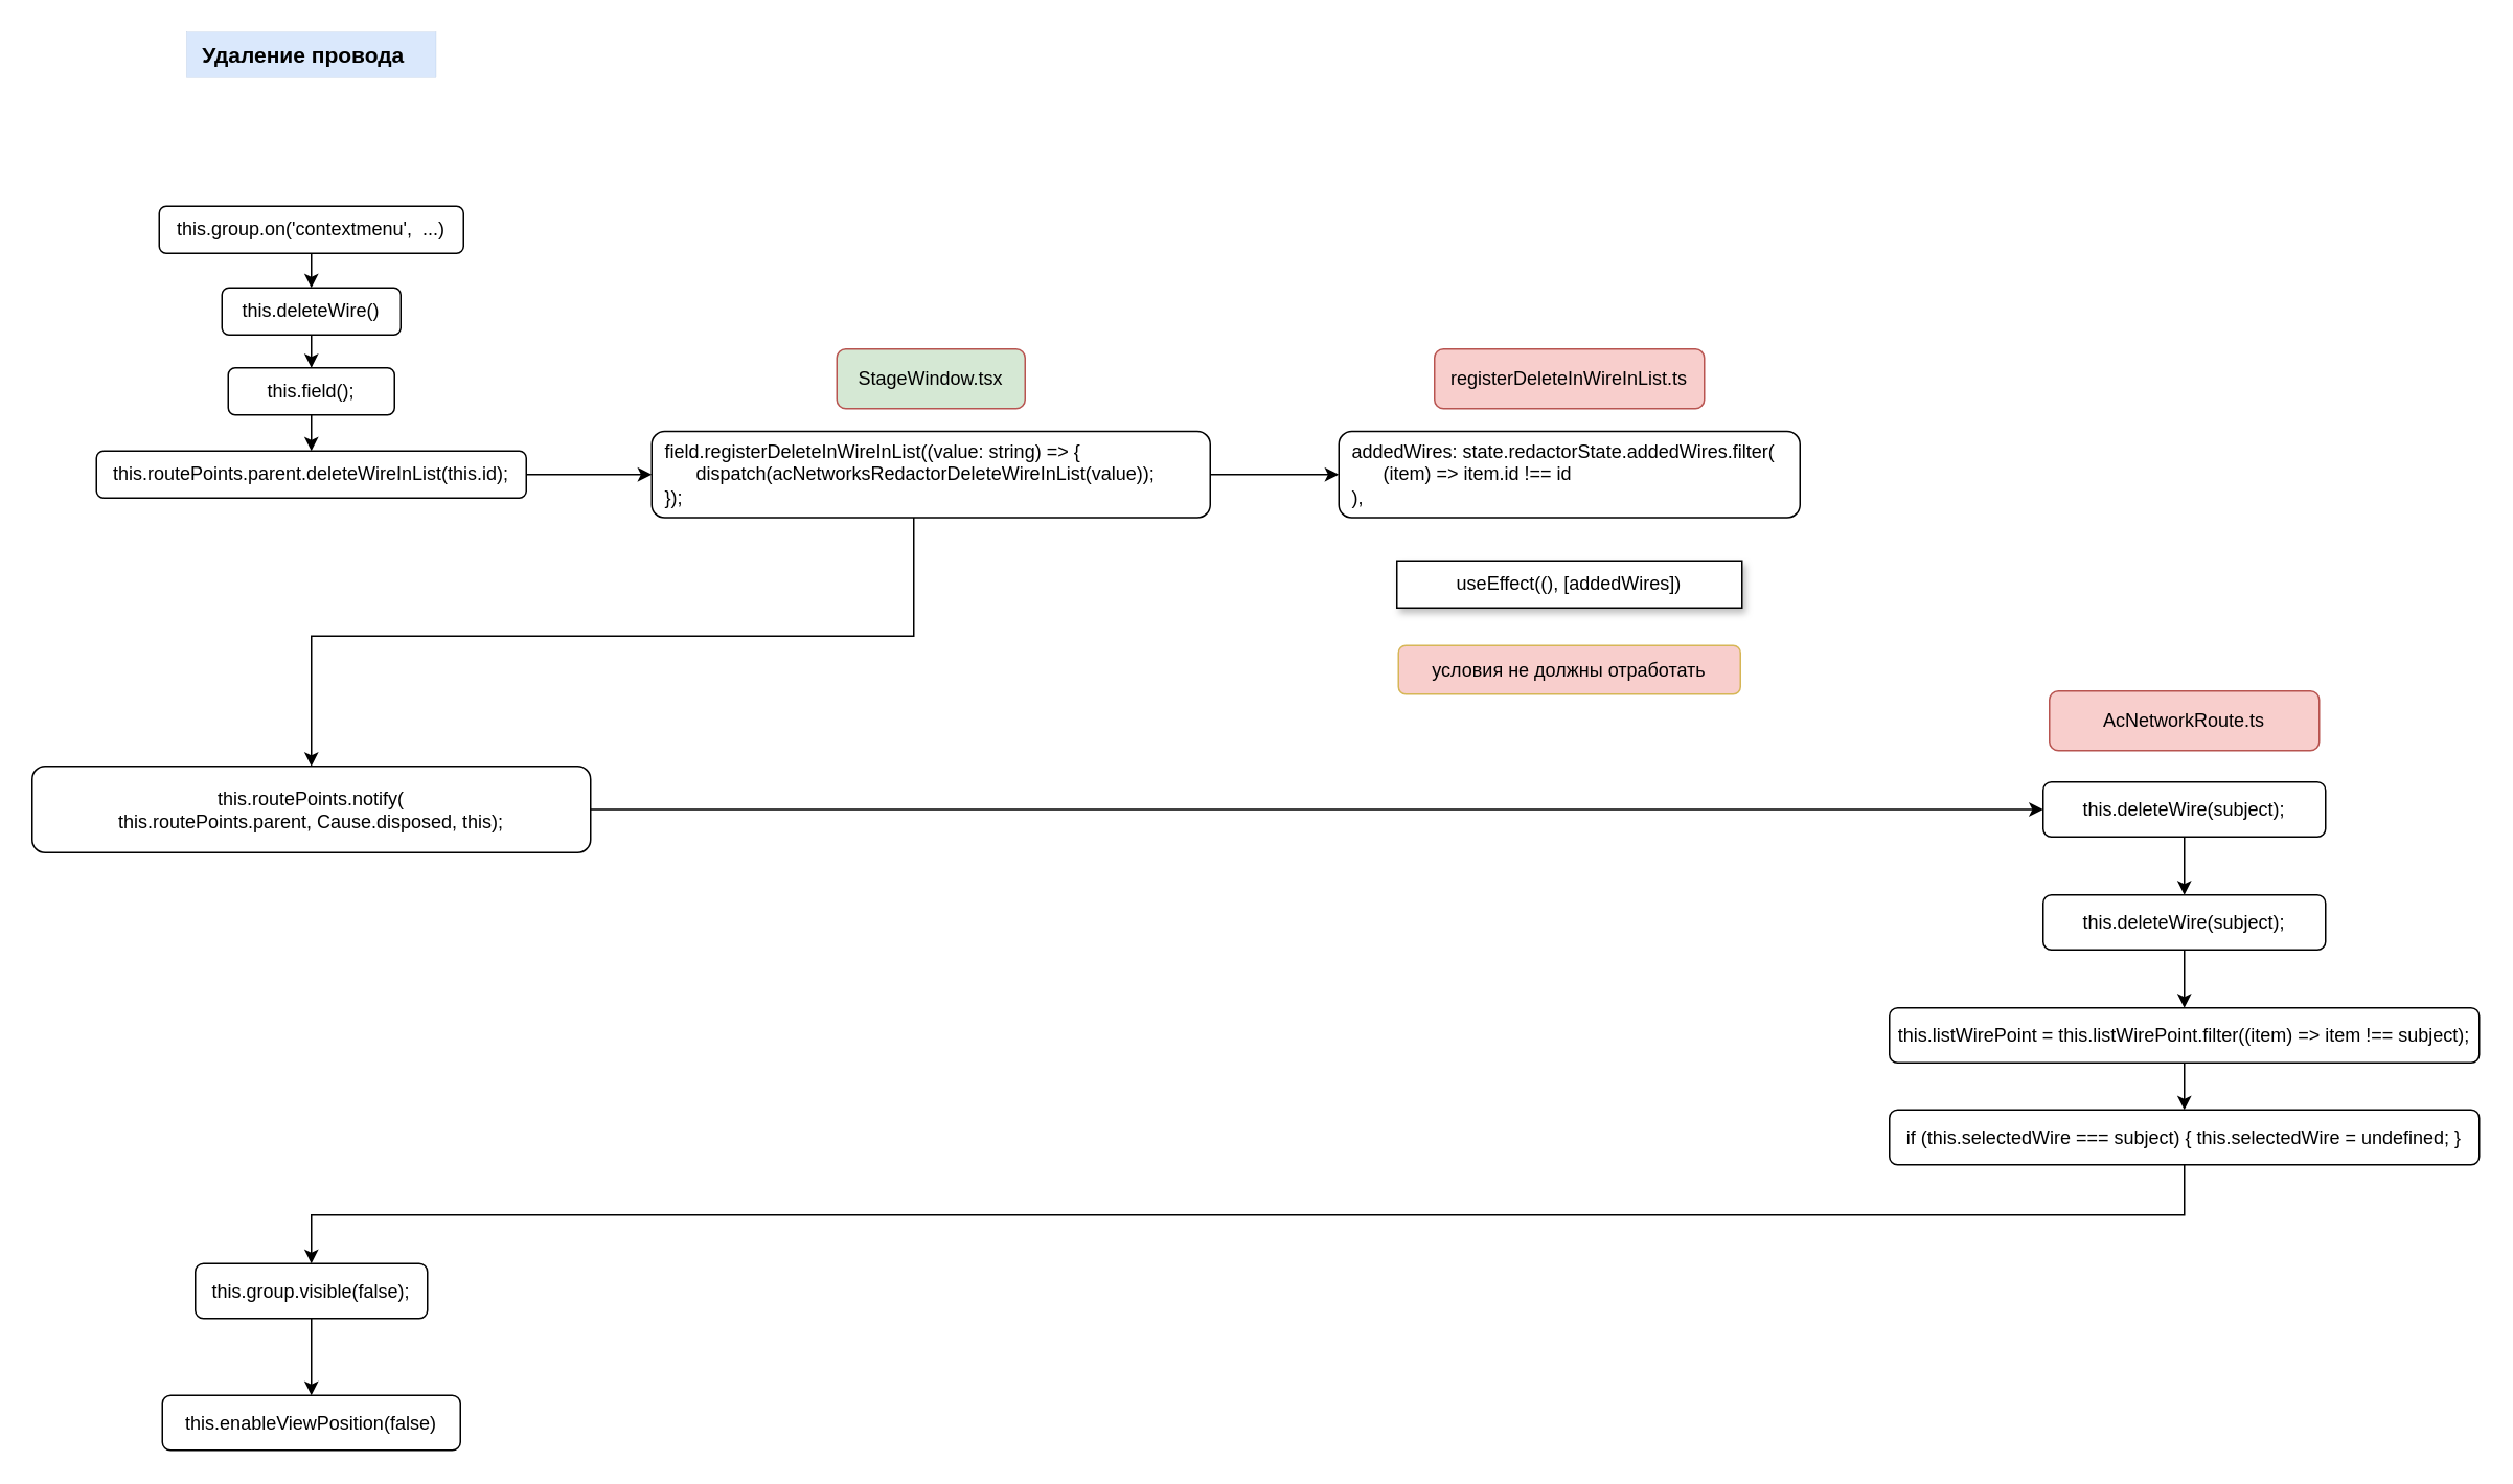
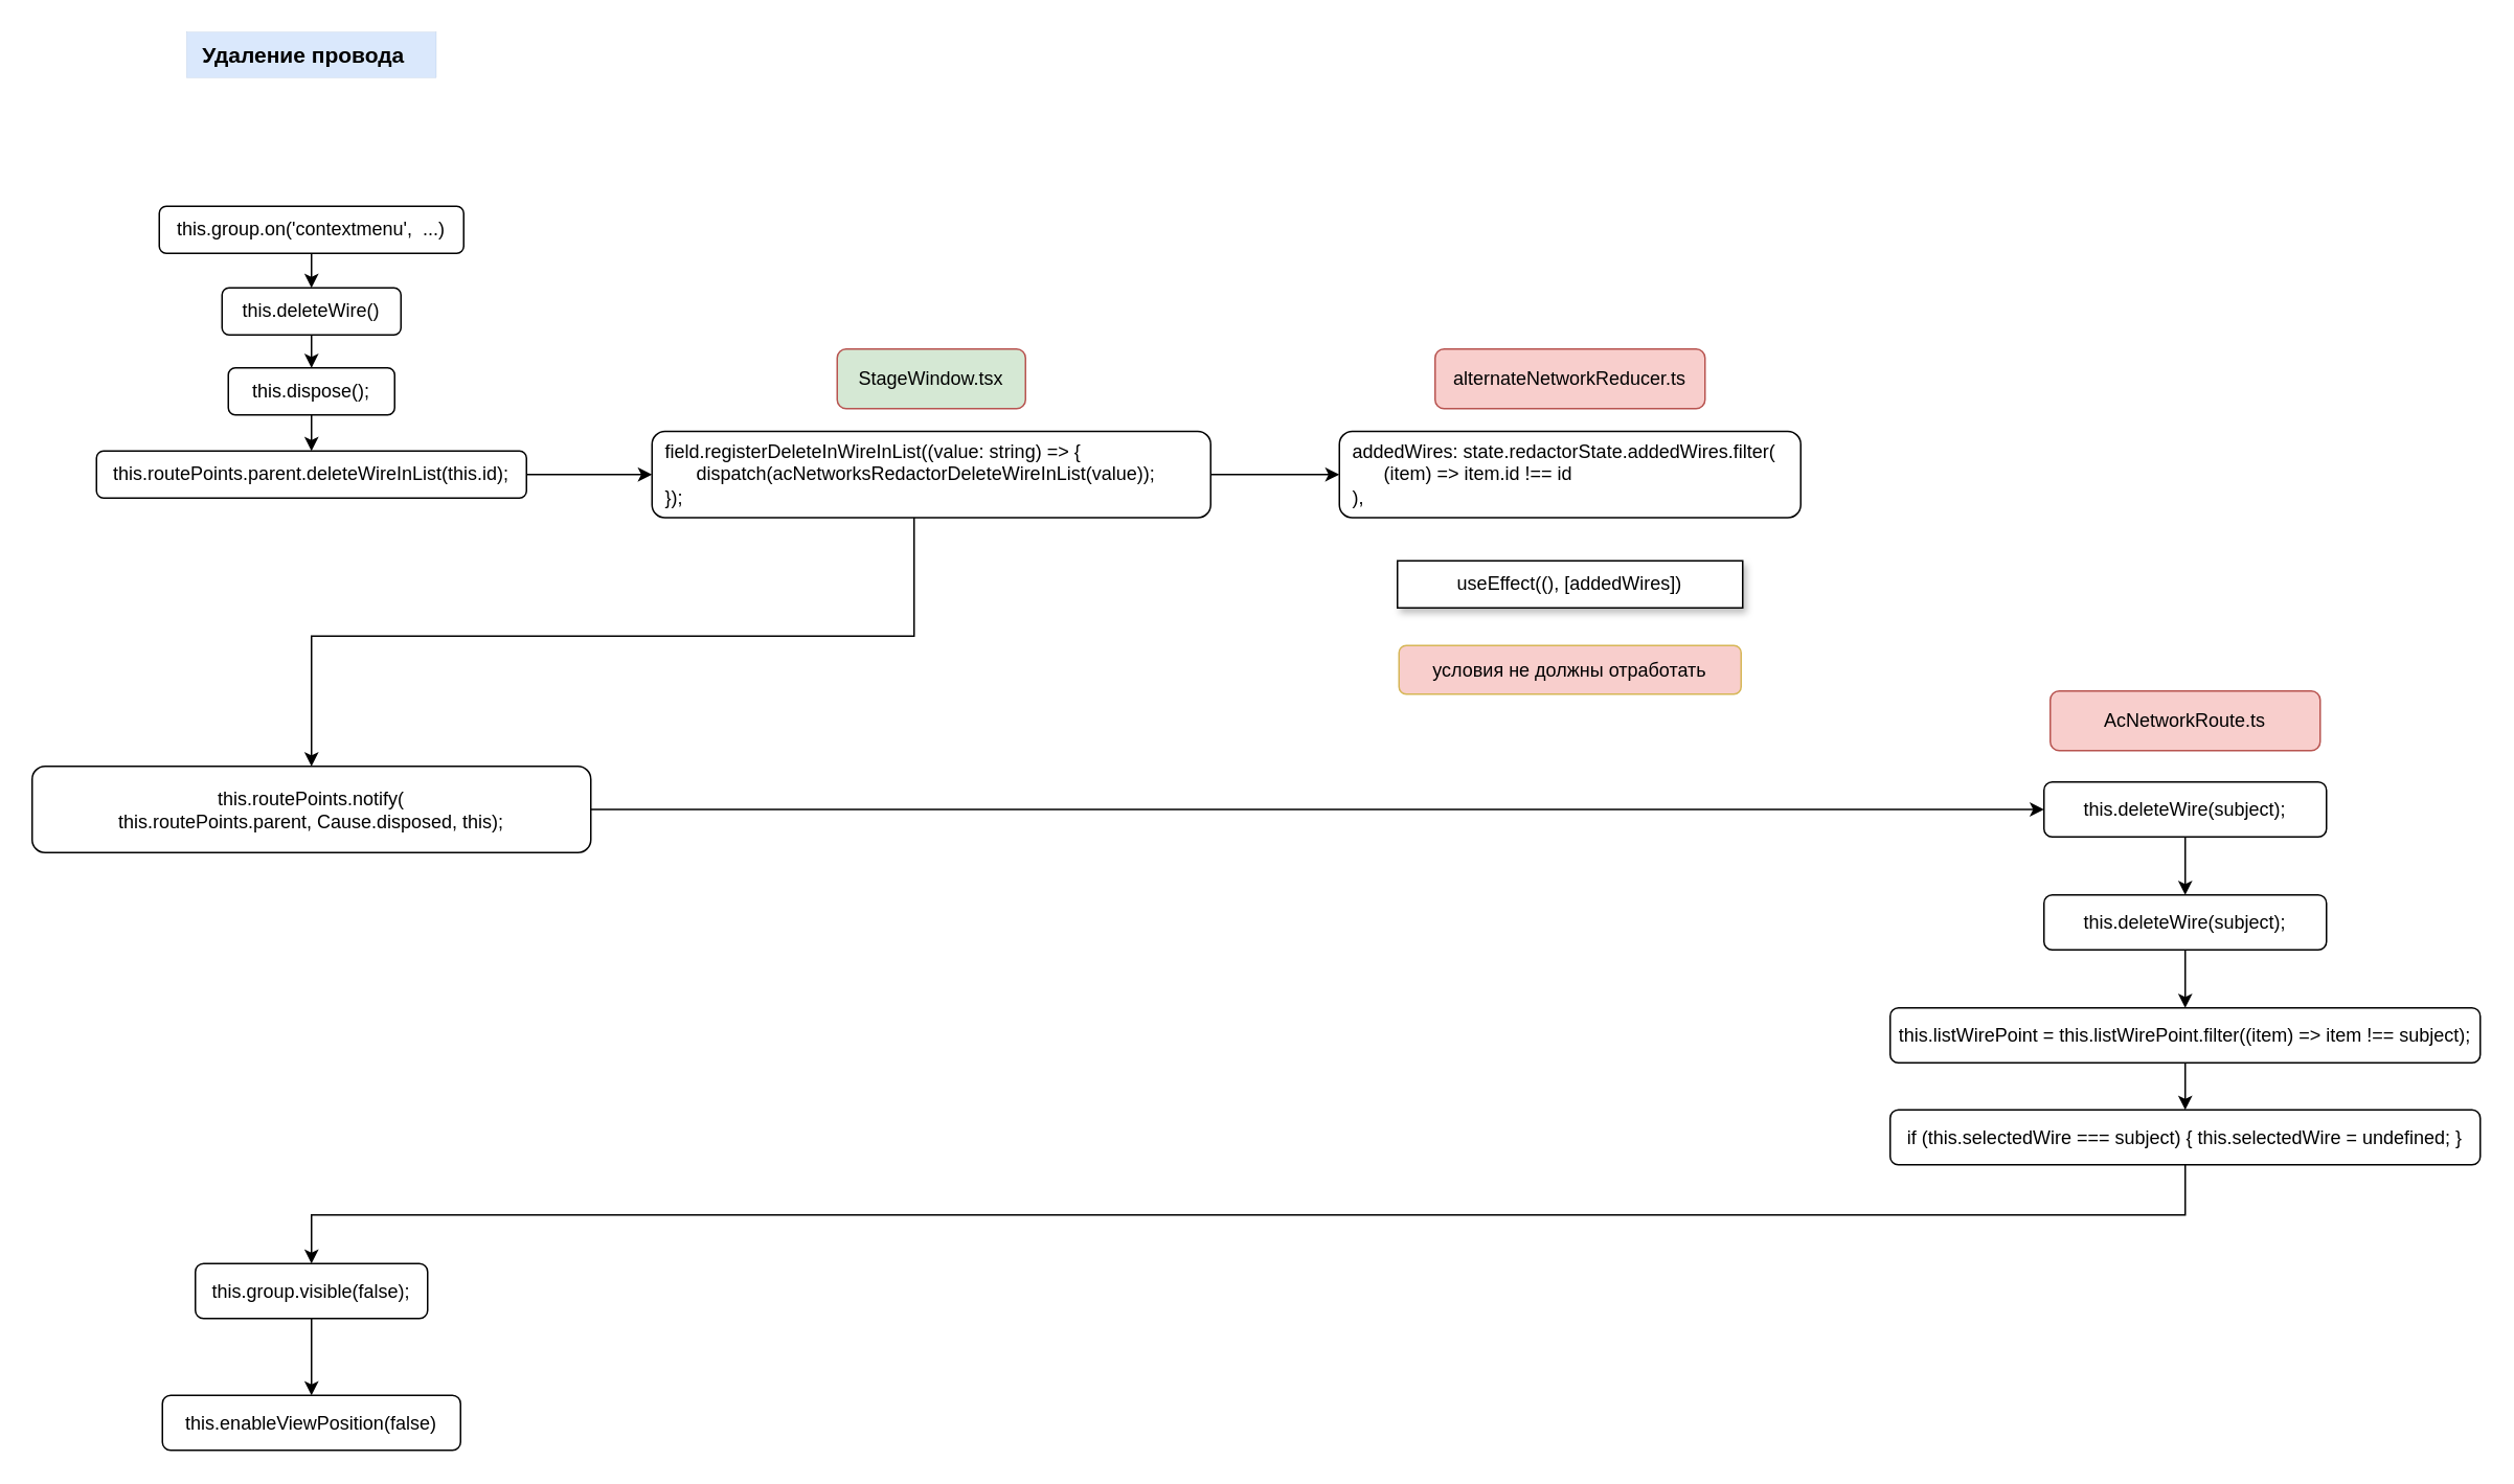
  <mxCell id="0" />
  <mxCell id="1" parent="0" />
  <mxCell id="2" value="StageWindow.tsx" style="rounded=1;whiteSpace=wrap;html=1;glass=0;fillColor=#d5e8d4;strokeColor=#b85450;" vertex="1" parent="1"><mxGeometry x="533" y="222" width="120" height="38" as="geometry" /></mxCell>
  <mxCell id="3" style="edgeStyle=orthogonalEdgeStyle;rounded=0;orthogonalLoop=1;jettySize=auto;html=1;entryX=0.5;entryY=0;entryDx=0;entryDy=0;" edge="1" parent="1" source="4" target="6"><mxGeometry relative="1" as="geometry" /></mxCell>
  <mxCell id="4" value="this.group.on('contextmenu',&amp;nbsp; ...)" style="rounded=1;whiteSpace=wrap;html=1;" vertex="1" parent="1"><mxGeometry x="101" y="131" width="194" height="30" as="geometry" /></mxCell>
  <mxCell id="5" style="edgeStyle=orthogonalEdgeStyle;rounded=0;orthogonalLoop=1;jettySize=auto;html=1;" edge="1" parent="1" source="6" target="8"><mxGeometry relative="1" as="geometry" /></mxCell>
  <mxCell id="6" value="this.deleteWire()" style="rounded=1;whiteSpace=wrap;html=1;" vertex="1" parent="1"><mxGeometry x="141" y="183" width="114" height="30" as="geometry" /></mxCell>
  <mxCell id="7" style="edgeStyle=orthogonalEdgeStyle;rounded=0;orthogonalLoop=1;jettySize=auto;html=1;entryX=0.5;entryY=0;entryDx=0;entryDy=0;" edge="1" parent="1" source="8" target="11"><mxGeometry relative="1" as="geometry" /></mxCell>
- <mxCell id="8" value="this.field();" style="rounded=1;whiteSpace=wrap;html=1;" vertex="1" parent="1"><mxGeometry x="145" y="234" width="106" height="30" as="geometry" /></mxCell>
+ <mxCell id="8" value="this.dispose();" style="rounded=1;whiteSpace=wrap;html=1;" vertex="1" parent="1"><mxGeometry x="145" y="234" width="106" height="30" as="geometry" /></mxCell>
  <mxCell id="9" value="&lt;b&gt;&lt;font style=&quot;font-size: 14px;&quot;&gt;&amp;nbsp; Удаление провода&lt;/font&gt;&lt;/b&gt;" style="text;html=1;align=left;verticalAlign=middle;resizable=0;points=[];autosize=1;strokeColor=#6c8ebf;fillColor=#dae8fc;strokeWidth=0;fontSize=10;" vertex="1" parent="1"><mxGeometry x="118.5" y="20" width="159" height="29" as="geometry" /></mxCell>
  <mxCell id="10" style="edgeStyle=orthogonalEdgeStyle;rounded=0;orthogonalLoop=1;jettySize=auto;html=1;entryX=0;entryY=0.5;entryDx=0;entryDy=0;" edge="1" parent="1" source="11" target="14"><mxGeometry relative="1" as="geometry" /></mxCell>
  <mxCell id="11" value="this.routePoints.parent.deleteWireInList(this.id);" style="rounded=1;whiteSpace=wrap;html=1;" vertex="1" parent="1"><mxGeometry x="61" y="287" width="274" height="30" as="geometry" /></mxCell>
  <mxCell id="12" style="edgeStyle=orthogonalEdgeStyle;rounded=0;orthogonalLoop=1;jettySize=auto;html=1;entryX=0;entryY=0.5;entryDx=0;entryDy=0;" edge="1" parent="1" source="14" target="16"><mxGeometry relative="1" as="geometry" /></mxCell>
  <mxCell id="13" style="edgeStyle=orthogonalEdgeStyle;rounded=0;orthogonalLoop=1;jettySize=auto;html=1;entryX=0.5;entryY=0;entryDx=0;entryDy=0;" edge="1" parent="1" source="14" target="20"><mxGeometry relative="1" as="geometry"><Array as="points"><mxPoint x="582" y="405" /><mxPoint x="198" y="405" /></Array></mxGeometry></mxCell>
  <mxCell id="14" value="&amp;nbsp; field.registerDeleteInWireInList((value: string) =&amp;gt; { &lt;span style=&quot;white-space: pre;&quot;&gt;&#09;&lt;/span&gt;dispatch(acNetworksRedactorDeleteWireInList(value)); &lt;br&gt;&amp;nbsp; });" style="rounded=1;whiteSpace=wrap;html=1;align=left;" vertex="1" parent="1"><mxGeometry x="415" y="274.5" width="356" height="55" as="geometry" /></mxCell>
- <mxCell id="15" value="registerDeleteInWireInList.ts" style="rounded=1;whiteSpace=wrap;html=1;glass=0;fillColor=#f8cecc;strokeColor=#b85450;" vertex="1" parent="1"><mxGeometry x="914" y="222" width="172" height="38" as="geometry" /></mxCell>
+ <mxCell id="15" value="alternateNetworkReducer.ts" style="rounded=1;whiteSpace=wrap;html=1;glass=0;fillColor=#f8cecc;strokeColor=#b85450;" vertex="1" parent="1"><mxGeometry x="914" y="222" width="172" height="38" as="geometry" /></mxCell>
  <mxCell id="16" value="&amp;nbsp; addedWires: state.redactorState.addedWires.filter(&lt;br&gt;&lt;span style=&quot;white-space: pre;&quot;&gt;&#09;&lt;/span&gt;(item) =&amp;gt; item.id !== id&lt;br&gt;&amp;nbsp; )," style="rounded=1;whiteSpace=wrap;html=1;align=left;" vertex="1" parent="1"><mxGeometry x="853" y="274.5" width="294" height="55" as="geometry" /></mxCell>
  <mxCell id="17" value="useEffect((), [addedWires])" style="rounded=0;whiteSpace=wrap;html=1;glass=0;shadow=1;" vertex="1" parent="1"><mxGeometry x="890" y="357" width="220" height="30" as="geometry" /></mxCell>
  <mxCell id="18" value="условия не должны отработать" style="rounded=1;whiteSpace=wrap;html=1;align=center;fillColor=#f8cecc;strokeColor=#d6b656;" vertex="1" parent="1"><mxGeometry x="891" y="411" width="218" height="31" as="geometry" /></mxCell>
  <mxCell id="19" style="edgeStyle=orthogonalEdgeStyle;rounded=0;orthogonalLoop=1;jettySize=auto;html=1;entryX=0;entryY=0.5;entryDx=0;entryDy=0;" edge="1" parent="1" source="20" target="32"><mxGeometry relative="1" as="geometry" /></mxCell>
  <mxCell id="20" value="this.routePoints.notify(&lt;br&gt;this.routePoints.parent, Cause.disposed, this);" style="rounded=1;whiteSpace=wrap;html=1;align=center;" vertex="1" parent="1"><mxGeometry x="20" y="488" width="356" height="55" as="geometry" /></mxCell>
  <mxCell id="21" style="edgeStyle=orthogonalEdgeStyle;rounded=0;orthogonalLoop=1;jettySize=auto;html=1;entryX=0.5;entryY=0;entryDx=0;entryDy=0;" edge="1" parent="1" source="22" target="24"><mxGeometry relative="1" as="geometry" /></mxCell>
  <mxCell id="22" value="this.deleteWire(subject);" style="rounded=1;whiteSpace=wrap;html=1;align=center;" vertex="1" parent="1"><mxGeometry x="1302" y="570" width="180" height="35" as="geometry" /></mxCell>
  <mxCell id="23" style="edgeStyle=orthogonalEdgeStyle;rounded=0;orthogonalLoop=1;jettySize=auto;html=1;entryX=0.5;entryY=0;entryDx=0;entryDy=0;" edge="1" parent="1" source="24" target="26"><mxGeometry relative="1" as="geometry" /></mxCell>
  <mxCell id="24" value="this.listWirePoint = this.listWirePoint.filter((item) =&amp;gt; item !== subject);" style="rounded=1;whiteSpace=wrap;html=1;align=center;" vertex="1" parent="1"><mxGeometry x="1204" y="642" width="376" height="35" as="geometry" /></mxCell>
  <mxCell id="25" style="edgeStyle=orthogonalEdgeStyle;rounded=0;orthogonalLoop=1;jettySize=auto;html=1;entryX=0.5;entryY=0;entryDx=0;entryDy=0;" edge="1" parent="1" source="26" target="28"><mxGeometry relative="1" as="geometry"><Array as="points"><mxPoint x="1392" y="774" /><mxPoint x="198" y="774" /></Array></mxGeometry></mxCell>
  <mxCell id="26" value="if (this.selectedWire === subject) { this.selectedWire = undefined; }" style="rounded=1;whiteSpace=wrap;html=1;align=center;" vertex="1" parent="1"><mxGeometry x="1204" y="707" width="376" height="35" as="geometry" /></mxCell>
  <mxCell id="27" style="edgeStyle=orthogonalEdgeStyle;rounded=0;orthogonalLoop=1;jettySize=auto;html=1;" edge="1" parent="1" source="28" target="29"><mxGeometry relative="1" as="geometry" /></mxCell>
  <mxCell id="28" value="this.group.visible(false);" style="rounded=1;whiteSpace=wrap;html=1;align=center;" vertex="1" parent="1"><mxGeometry x="124" y="805" width="148" height="35" as="geometry" /></mxCell>
  <mxCell id="29" value="this.enableViewPosition(false)" style="rounded=1;whiteSpace=wrap;html=1;align=center;" vertex="1" parent="1"><mxGeometry x="103" y="889" width="190" height="35" as="geometry" /></mxCell>
  <mxCell id="30" value="AcNetworkRoute.ts" style="rounded=1;whiteSpace=wrap;html=1;glass=0;fillColor=#f8cecc;strokeColor=#b85450;" vertex="1" parent="1"><mxGeometry x="1306" y="440" width="172" height="38" as="geometry" /></mxCell>
  <mxCell id="31" style="edgeStyle=orthogonalEdgeStyle;rounded=0;orthogonalLoop=1;jettySize=auto;html=1;entryX=0.5;entryY=0;entryDx=0;entryDy=0;" edge="1" parent="1" source="32" target="22"><mxGeometry relative="1" as="geometry" /></mxCell>
  <mxCell id="32" value="this.deleteWire(subject);" style="rounded=1;whiteSpace=wrap;html=1;align=center;" vertex="1" parent="1"><mxGeometry x="1302" y="498" width="180" height="35" as="geometry" /></mxCell>
